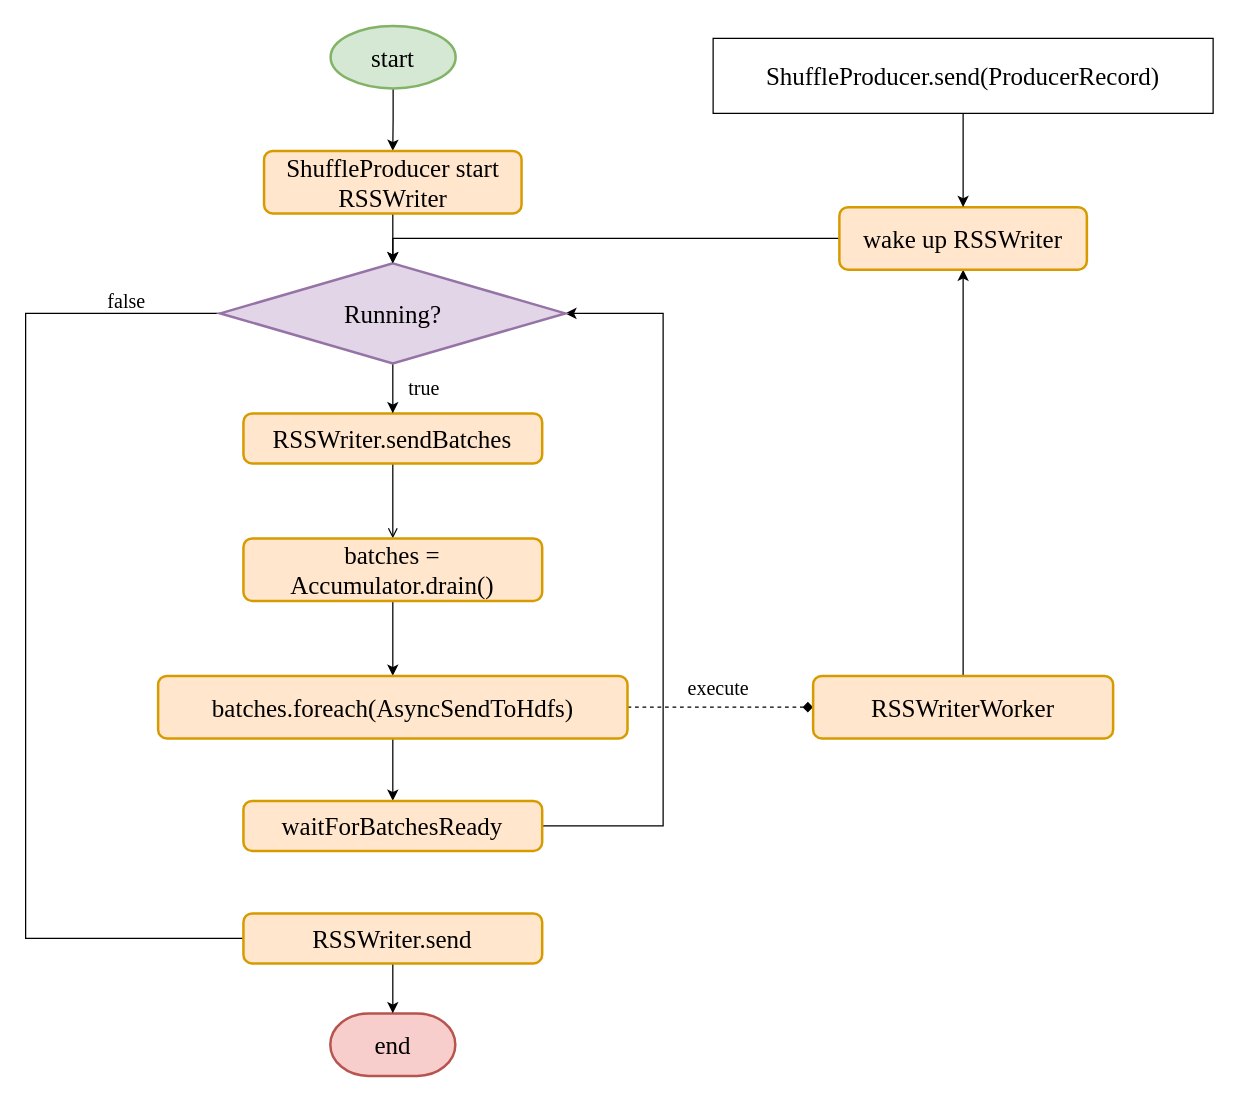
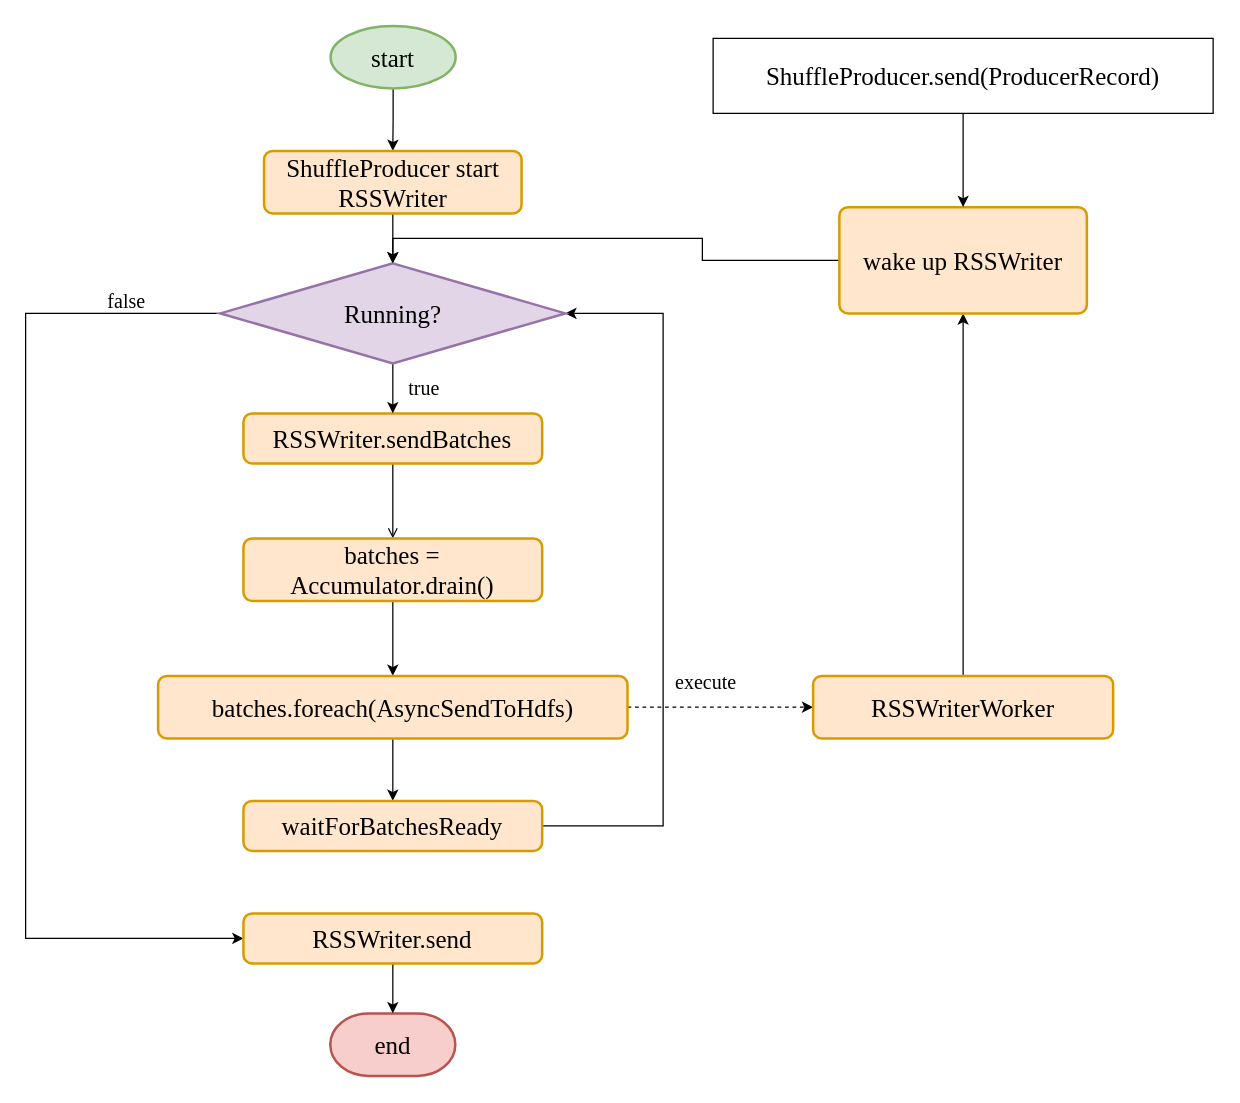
  <mxCell id="0" />
  <mxCell id="1" parent="0" />
  <mxCell id="2" style="edgeStyle=orthogonalEdgeStyle;rounded=0;orthogonalLoop=1;jettySize=auto;html=1;exitX=0.5;exitY=1;exitDx=0;exitDy=0;exitPerimeter=0;entryX=0.5;entryY=0;entryDx=0;entryDy=0;" edge="1" parent="1" source="3" target="6"><mxGeometry relative="1" as="geometry" /></mxCell>
  <mxCell id="3" value="&lt;font face=&quot;Consolas&quot; style=&quot;font-size: 20px&quot;&gt;start&lt;/font&gt;" style="strokeWidth=2;html=1;shape=mxgraph.flowchart.start_1;whiteSpace=wrap;fillColor=#d5e8d4;strokeColor=#82b366;" vertex="1" parent="1"><mxGeometry x="264" y="20" width="100" height="50" as="geometry" /></mxCell>
  <mxCell id="4" value="&lt;font face=&quot;Consolas&quot; style=&quot;font-size: 20px&quot;&gt;end&lt;/font&gt;" style="strokeWidth=2;html=1;shape=mxgraph.flowchart.terminator;whiteSpace=wrap;fillColor=#f8cecc;strokeColor=#b85450;" vertex="1" parent="1"><mxGeometry x="263.75" y="810" width="100" height="50" as="geometry" /></mxCell>
  <mxCell id="5" style="edgeStyle=orthogonalEdgeStyle;rounded=0;orthogonalLoop=1;jettySize=auto;html=1;exitX=0.5;exitY=1;exitDx=0;exitDy=0;entryX=0.5;entryY=0;entryDx=0;entryDy=0;entryPerimeter=0;" edge="1" parent="1" source="6" target="18"><mxGeometry relative="1" as="geometry" /></mxCell>
  <mxCell id="6" value="&lt;font face=&quot;Consolas&quot; style=&quot;font-size: 20px&quot;&gt;ShuffleProducer start RSSWriter&lt;/font&gt;" style="rounded=1;whiteSpace=wrap;html=1;absoluteArcSize=1;arcSize=14;strokeWidth=2;fillColor=#ffe6cc;strokeColor=#d79b00;" vertex="1" parent="1"><mxGeometry x="210.75" y="120" width="206" height="50" as="geometry" /></mxCell>
  <mxCell id="7" style="edgeStyle=orthogonalEdgeStyle;rounded=0;orthogonalLoop=1;jettySize=auto;html=1;exitX=0.5;exitY=1;exitDx=0;exitDy=0;entryX=0.5;entryY=0;entryDx=0;entryDy=0;endArrow=open;" edge="1" parent="1" source="8" target="10"><mxGeometry relative="1" as="geometry" /></mxCell>
  <mxCell id="8" value="&lt;font face=&quot;Consolas&quot; style=&quot;font-size: 20px&quot;&gt;RSSWriter.sendBatches&lt;/font&gt;" style="rounded=1;whiteSpace=wrap;html=1;absoluteArcSize=1;arcSize=14;strokeWidth=2;fillColor=#ffe6cc;strokeColor=#d79b00;" vertex="1" parent="1"><mxGeometry x="194.25" y="330" width="239" height="40" as="geometry" /></mxCell>
  <mxCell id="9" style="edgeStyle=orthogonalEdgeStyle;rounded=0;orthogonalLoop=1;jettySize=auto;html=1;exitX=0.5;exitY=1;exitDx=0;exitDy=0;entryX=0.5;entryY=0;entryDx=0;entryDy=0;" edge="1" parent="1" source="10" target="13"><mxGeometry relative="1" as="geometry" /></mxCell>
  <mxCell id="10" value="&lt;font face=&quot;Consolas&quot;&gt;&lt;span style=&quot;font-size: 20px&quot;&gt;batches = Accumulator.drain()&lt;/span&gt;&lt;/font&gt;" style="rounded=1;whiteSpace=wrap;html=1;absoluteArcSize=1;arcSize=14;strokeWidth=2;fillColor=#ffe6cc;strokeColor=#d79b00;" vertex="1" parent="1"><mxGeometry x="194.25" y="430" width="239" height="50" as="geometry" /></mxCell>
  <mxCell id="11" style="edgeStyle=orthogonalEdgeStyle;rounded=0;orthogonalLoop=1;jettySize=auto;html=1;exitX=0.5;exitY=1;exitDx=0;exitDy=0;entryX=0.5;entryY=0;entryDx=0;entryDy=0;" edge="1" parent="1" source="13" target="15"><mxGeometry relative="1" as="geometry" /></mxCell>
- <mxCell id="12" style="edgeStyle=orthogonalEdgeStyle;rounded=0;orthogonalLoop=1;jettySize=auto;html=1;exitX=1;exitY=0.5;exitDx=0;exitDy=0;entryX=0;entryY=0.5;entryDx=0;entryDy=0;dashed=1;endArrow=diamond;" edge="1" parent="1" source="13" target="22"><mxGeometry relative="1" as="geometry" /></mxCell>
+ <mxCell id="12" style="edgeStyle=orthogonalEdgeStyle;rounded=0;orthogonalLoop=1;jettySize=auto;html=1;exitX=1;exitY=0.5;exitDx=0;exitDy=0;entryX=0;entryY=0.5;entryDx=0;entryDy=0;dashed=1;" edge="1" parent="1" source="13" target="22"><mxGeometry relative="1" as="geometry" /></mxCell>
  <mxCell id="13" value="&lt;font style=&quot;font-size: 20px&quot; face=&quot;Consolas&quot;&gt;batches.foreach(AsyncSendToHdfs)&lt;/font&gt;" style="rounded=1;whiteSpace=wrap;html=1;absoluteArcSize=1;arcSize=14;strokeWidth=2;fillColor=#ffe6cc;strokeColor=#d79b00;" vertex="1" parent="1"><mxGeometry x="126" y="540" width="375.5" height="50" as="geometry" /></mxCell>
  <mxCell id="14" style="edgeStyle=orthogonalEdgeStyle;rounded=0;orthogonalLoop=1;jettySize=auto;html=1;exitX=1;exitY=0.5;exitDx=0;exitDy=0;entryX=1;entryY=0.5;entryDx=0;entryDy=0;entryPerimeter=0;" edge="1" parent="1" source="15" target="18"><mxGeometry relative="1" as="geometry"><Array as="points"><mxPoint x="530" y="660" /><mxPoint x="530" y="250" /></Array></mxGeometry></mxCell>
  <mxCell id="15" value="&lt;pre style=&quot;font-family: &amp;#34;consolas&amp;#34; ; font-size: 15pt&quot;&gt;waitForBatchesReady&lt;/pre&gt;" style="rounded=1;whiteSpace=wrap;html=1;absoluteArcSize=1;arcSize=14;strokeWidth=2;fillColor=#ffe6cc;strokeColor=#d79b00;" vertex="1" parent="1"><mxGeometry x="194.25" y="640" width="239" height="40" as="geometry" /></mxCell>
  <mxCell id="16" style="edgeStyle=orthogonalEdgeStyle;rounded=0;orthogonalLoop=1;jettySize=auto;html=1;exitX=0.5;exitY=1;exitDx=0;exitDy=0;exitPerimeter=0;" edge="1" parent="1" source="18" target="8"><mxGeometry relative="1" as="geometry" /></mxCell>
- <mxCell id="17" style="edgeStyle=orthogonalEdgeStyle;rounded=0;orthogonalLoop=1;jettySize=auto;html=1;exitX=0;exitY=0.5;exitDx=0;exitDy=0;exitPerimeter=0;entryX=0;entryY=0.5;entryDx=0;entryDy=0;endArrow=none;" edge="1" parent="1" source="18" target="20"><mxGeometry relative="1" as="geometry"><mxPoint x="30" y="250" as="targetPoint" /><Array as="points"><mxPoint x="20" y="250" /><mxPoint x="20" y="750" /></Array></mxGeometry></mxCell>
+ <mxCell id="17" style="edgeStyle=orthogonalEdgeStyle;rounded=0;orthogonalLoop=1;jettySize=auto;html=1;exitX=0;exitY=0.5;exitDx=0;exitDy=0;exitPerimeter=0;entryX=0;entryY=0.5;entryDx=0;entryDy=0;" edge="1" parent="1" source="18" target="20"><mxGeometry relative="1" as="geometry"><mxPoint x="30" y="250" as="targetPoint" /><Array as="points"><mxPoint x="20" y="250" /><mxPoint x="20" y="750" /></Array></mxGeometry></mxCell>
  <mxCell id="18" value="&lt;font face=&quot;Consolas&quot; style=&quot;font-size: 20px&quot;&gt;Running?&lt;/font&gt;" style="strokeWidth=2;html=1;shape=mxgraph.flowchart.decision;whiteSpace=wrap;fillColor=#e1d5e7;strokeColor=#9673a6;" vertex="1" parent="1"><mxGeometry x="175.75" y="210" width="276" height="80" as="geometry" /></mxCell>
  <mxCell id="19" style="edgeStyle=orthogonalEdgeStyle;rounded=0;orthogonalLoop=1;jettySize=auto;html=1;exitX=0.5;exitY=1;exitDx=0;exitDy=0;entryX=0.5;entryY=0;entryDx=0;entryDy=0;entryPerimeter=0;" edge="1" parent="1" source="20" target="4"><mxGeometry relative="1" as="geometry" /></mxCell>
  <mxCell id="20" value="&lt;pre style=&quot;font-family: &amp;#34;consolas&amp;#34; ; font-size: 15pt&quot;&gt;RSSWriter.send&lt;/pre&gt;" style="rounded=1;whiteSpace=wrap;html=1;absoluteArcSize=1;arcSize=14;strokeWidth=2;fillColor=#ffe6cc;strokeColor=#d79b00;" vertex="1" parent="1"><mxGeometry x="194.25" y="730" width="239" height="40" as="geometry" /></mxCell>
  <mxCell id="21" style="edgeStyle=orthogonalEdgeStyle;rounded=0;orthogonalLoop=1;jettySize=auto;html=1;exitX=0.5;exitY=0;exitDx=0;exitDy=0;entryX=0.5;entryY=1;entryDx=0;entryDy=0;" edge="1" parent="1" source="22" target="24"><mxGeometry relative="1" as="geometry" /></mxCell>
  <mxCell id="22" value="&lt;pre style=&quot;font-family: &amp;#34;consolas&amp;#34;&quot;&gt;&lt;font style=&quot;font-size: 20px&quot;&gt;RSSWriterWorker&lt;/font&gt;&lt;/pre&gt;" style="rounded=1;whiteSpace=wrap;html=1;absoluteArcSize=1;arcSize=14;strokeWidth=2;fillColor=#ffe6cc;strokeColor=#d79b00;" vertex="1" parent="1"><mxGeometry x="650" y="540" width="240" height="50" as="geometry" /></mxCell>
  <mxCell id="23" style="edgeStyle=orthogonalEdgeStyle;rounded=0;orthogonalLoop=1;jettySize=auto;html=1;exitX=0;exitY=0.5;exitDx=0;exitDy=0;entryX=0.5;entryY=0;entryDx=0;entryDy=0;entryPerimeter=0;" edge="1" parent="1" source="24" target="18"><mxGeometry relative="1" as="geometry" /></mxCell>
- <mxCell id="24" value="&lt;font face=&quot;Consolas&quot; style=&quot;font-size: 20px&quot;&gt;wake up RSSWriter&lt;/font&gt;" style="rounded=1;whiteSpace=wrap;html=1;absoluteArcSize=1;arcSize=14;strokeWidth=2;fillColor=#ffe6cc;strokeColor=#d79b00;" vertex="1" parent="1"><mxGeometry x="671" y="165" width="198" height="50" as="geometry" /></mxCell>
+ <mxCell id="24" value="&lt;font face=&quot;Consolas&quot; style=&quot;font-size: 20px&quot;&gt;wake up RSSWriter&lt;/font&gt;" style="rounded=1;whiteSpace=wrap;html=1;absoluteArcSize=1;arcSize=14;strokeWidth=2;fillColor=#ffe6cc;strokeColor=#d79b00;" vertex="1" parent="1"><mxGeometry x="671" y="165" width="198" height="85" as="geometry" /></mxCell>
  <mxCell id="25" style="edgeStyle=orthogonalEdgeStyle;rounded=0;orthogonalLoop=1;jettySize=auto;html=1;exitX=0.5;exitY=1;exitDx=0;exitDy=0;entryX=0.5;entryY=0;entryDx=0;entryDy=0;" edge="1" parent="1" source="26" target="24"><mxGeometry relative="1" as="geometry" /></mxCell>
  <mxCell id="26" value="&lt;font face=&quot;Consolas&quot; style=&quot;font-size: 20px&quot;&gt;ShuffleProducer.send(ProducerRecord)&lt;/font&gt;" style="rounded=0;whiteSpace=wrap;html=1;" vertex="1" parent="1"><mxGeometry x="570" y="30" width="400" height="60" as="geometry" /></mxCell>
- <mxCell id="27" value="&lt;font face=&quot;Consolas&quot; style=&quot;font-size: 16px&quot;&gt;execute&lt;/font&gt;" style="text;html=1;strokeColor=none;fillColor=none;align=center;verticalAlign=middle;whiteSpace=wrap;rounded=0;" vertex="1" parent="1"><mxGeometry x="540" y="540" width="69" height="20" as="geometry" /></mxCell>
+ <mxCell id="27" value="&lt;font face=&quot;Consolas&quot; style=&quot;font-size: 16px&quot;&gt;execute&lt;/font&gt;" style="text;html=1;strokeColor=none;fillColor=none;align=center;verticalAlign=middle;whiteSpace=wrap;rounded=0;" vertex="1" parent="1"><mxGeometry x="530" y="535" width="69" height="20" as="geometry" /></mxCell>
  <mxCell id="28" value="&lt;font face=&quot;Consolas&quot; style=&quot;font-size: 16px&quot;&gt;true&lt;/font&gt;" style="text;html=1;strokeColor=none;fillColor=none;align=center;verticalAlign=middle;whiteSpace=wrap;rounded=0;" vertex="1" parent="1"><mxGeometry x="313.75" y="300" width="50" height="20" as="geometry" /></mxCell>
  <mxCell id="29" value="&lt;font face=&quot;Consolas&quot; style=&quot;font-size: 16px&quot;&gt;false&lt;/font&gt;" style="text;html=1;strokeColor=none;fillColor=none;align=center;verticalAlign=middle;whiteSpace=wrap;rounded=0;" vertex="1" parent="1"><mxGeometry x="76" y="230" width="50" height="20" as="geometry" /></mxCell>
